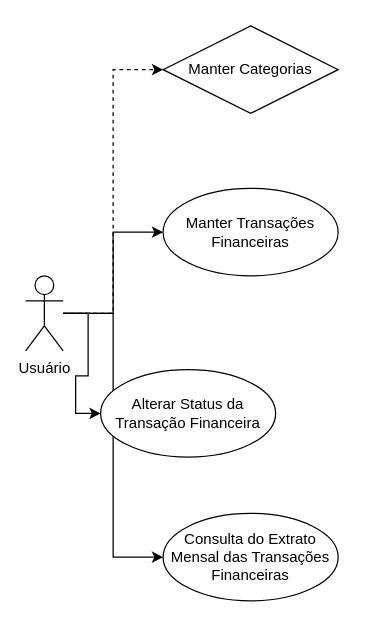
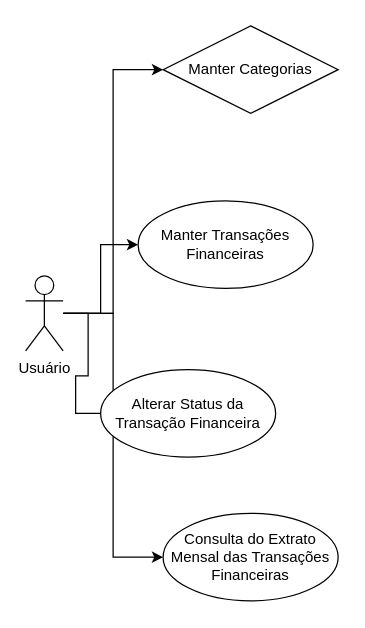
  <mxCell id="0" />
  <mxCell id="1" parent="0" />
- <mxCell id="2" style="edgeStyle=orthogonalEdgeStyle;rounded=0;orthogonalLoop=1;jettySize=auto;html=1;entryX=0;entryY=0.5;entryDx=0;entryDy=0;dashed=1;" edge="1" parent="1" source="6" target="7"><mxGeometry relative="1" as="geometry" /></mxCell>
+ <mxCell id="2" style="edgeStyle=orthogonalEdgeStyle;rounded=0;orthogonalLoop=1;jettySize=auto;html=1;entryX=0;entryY=0.5;entryDx=0;entryDy=0;" edge="1" parent="1" source="6" target="7"><mxGeometry relative="1" as="geometry" /></mxCell>
  <mxCell id="3" style="edgeStyle=orthogonalEdgeStyle;rounded=0;orthogonalLoop=1;jettySize=auto;html=1;entryX=0;entryY=0.5;entryDx=0;entryDy=0;" edge="1" parent="1" source="6" target="8"><mxGeometry relative="1" as="geometry" /></mxCell>
- <mxCell id="4" style="edgeStyle=orthogonalEdgeStyle;rounded=0;orthogonalLoop=1;jettySize=auto;html=1;entryX=0;entryY=0.5;entryDx=0;entryDy=0;" edge="1" parent="1" source="6" target="9"><mxGeometry relative="1" as="geometry" /></mxCell>
+ <mxCell id="4" style="edgeStyle=orthogonalEdgeStyle;rounded=0;orthogonalLoop=1;jettySize=auto;html=1;entryX=0;entryY=0.5;entryDx=0;entryDy=0;endArrow=none;" edge="1" parent="1" source="6" target="9"><mxGeometry relative="1" as="geometry" /></mxCell>
  <mxCell id="5" style="edgeStyle=orthogonalEdgeStyle;rounded=0;orthogonalLoop=1;jettySize=auto;html=1;entryX=0;entryY=0.5;entryDx=0;entryDy=0;" edge="1" parent="1" source="6" target="10"><mxGeometry relative="1" as="geometry" /></mxCell>
  <mxCell id="6" value="Usuário" style="shape=umlActor;verticalLabelPosition=bottom;verticalAlign=top;html=1;outlineConnect=0;" vertex="1" parent="1"><mxGeometry x="20" y="220" width="30" height="60" as="geometry" /></mxCell>
  <mxCell id="7" value="Manter Categorias" style="rhombus;whiteSpace=wrap;html=1;" vertex="1" parent="1"><mxGeometry x="130" y="20" width="140" height="70" as="geometry" /></mxCell>
- <mxCell id="8" value="Manter Transações Financeiras" style="ellipse;whiteSpace=wrap;html=1;" vertex="1" parent="1"><mxGeometry x="130" y="150" width="140" height="70" as="geometry" /></mxCell>
+ <mxCell id="8" value="Manter Transações Financeiras" style="ellipse;whiteSpace=wrap;html=1;" vertex="1" parent="1"><mxGeometry x="110" y="160" width="140" height="70" as="geometry" /></mxCell>
  <mxCell id="9" value="Alterar Status da Transação Financeira" style="ellipse;whiteSpace=wrap;html=1;" vertex="1" parent="1"><mxGeometry x="80" y="295" width="140" height="70" as="geometry" /></mxCell>
  <mxCell id="10" value="Consulta do Extrato Mensal das Transações Financeiras" style="ellipse;whiteSpace=wrap;html=1;" vertex="1" parent="1"><mxGeometry x="130" y="410" width="140" height="70" as="geometry" /></mxCell>
